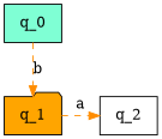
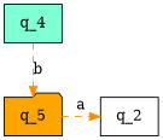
  digraph {
    node [shape=box style=filled]
    edge [color=darkorange style=dashed]
-   q_1 [fillcolor=orange shape=folder]
+   q_1 [fillcolor=orange shape=folder label=q_5]
    q_2 [fillcolor=white]
-   q_0 [fillcolor=aquamarine]
+   q_0 [fillcolor=aquamarine label=q_4]
    subgraph sub_1 {
      rank=same
      q_1
      q_2
    }
    q_1 -> q_2 [label=a]
    q_0 -> q_1 [label=b]
  }
